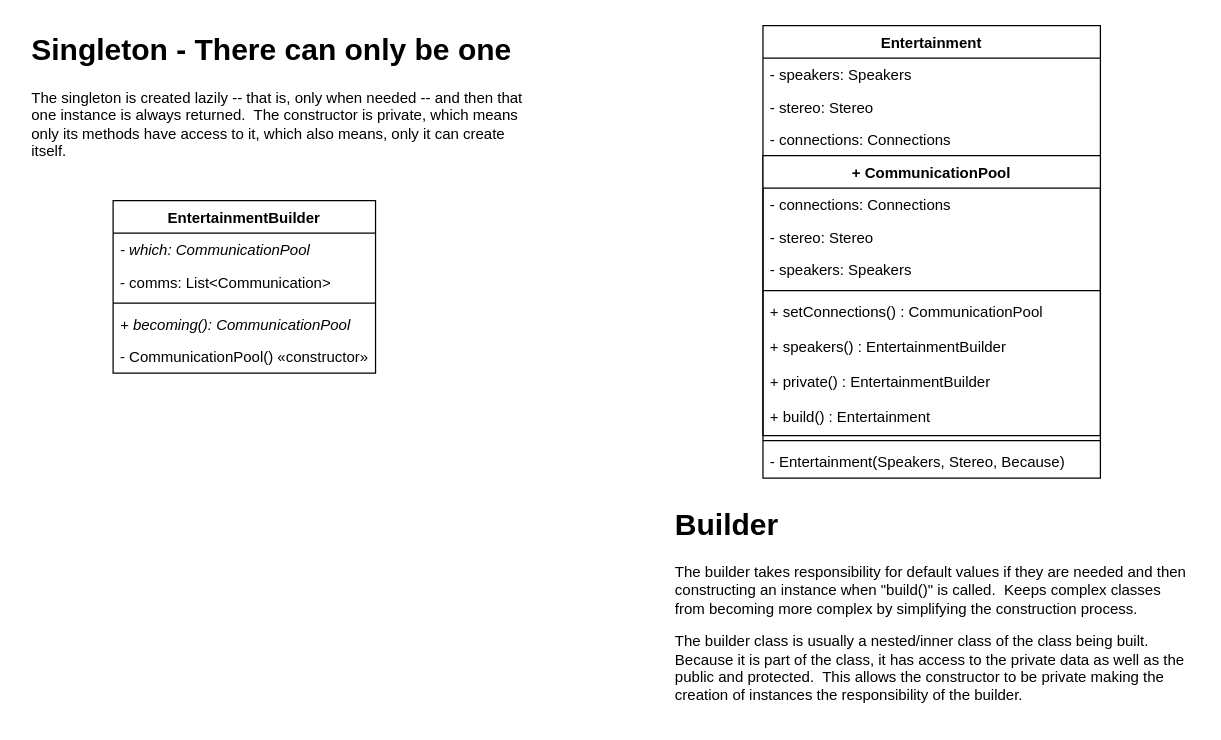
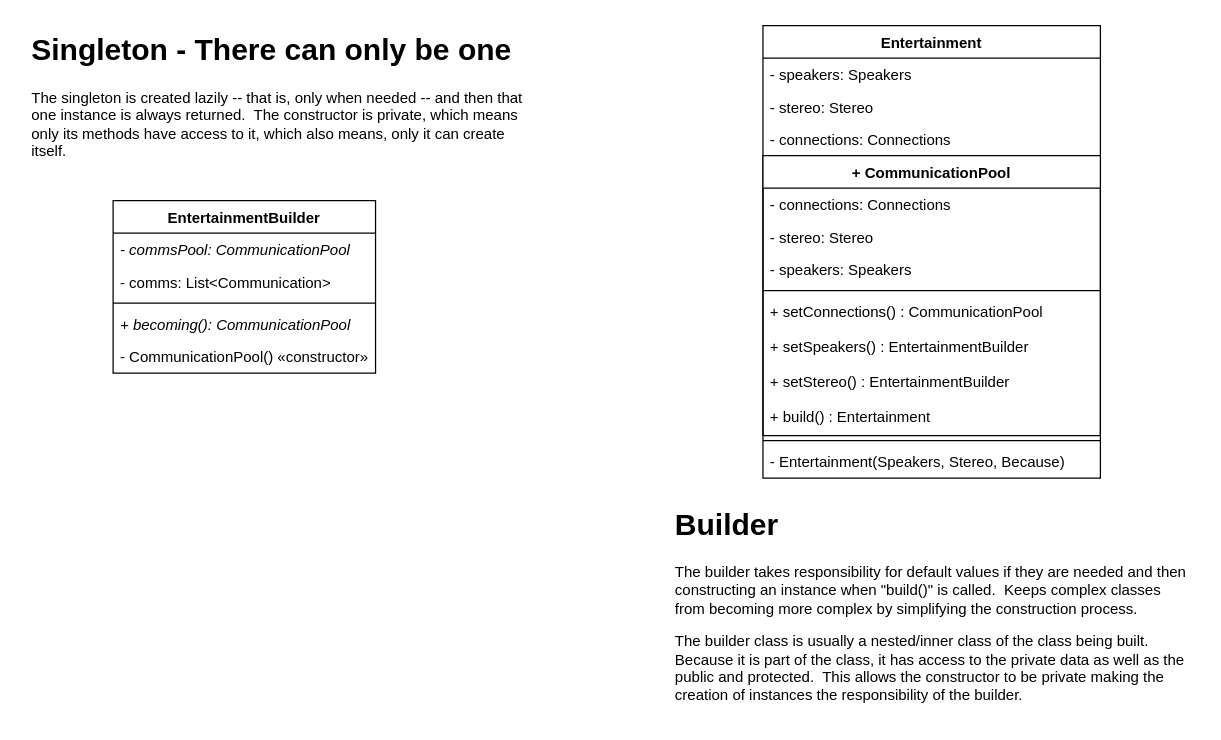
  <mxCell id="0" />
  <mxCell id="1" parent="0" />
  <mxCell id="2" value="EntertainmentBuilder" style="swimlane;fontStyle=1;align=center;verticalAlign=top;childLayout=stackLayout;horizontal=1;startSize=26;horizontalStack=0;resizeParent=1;resizeParentMax=0;resizeLast=0;collapsible=1;marginBottom=0;" vertex="1" parent="1"><mxGeometry x="90" y="160" width="210" height="138" as="geometry" /></mxCell>
- <mxCell id="3" value="- which: CommunicationPool" style="text;strokeColor=none;fillColor=none;align=left;verticalAlign=top;spacingLeft=4;spacingRight=4;overflow=hidden;rotatable=0;points=[[0,0.5],[1,0.5]];portConstraint=eastwest;fontStyle=2" vertex="1" parent="2"><mxGeometry y="26" width="210" height="26" as="geometry" /></mxCell>
+ <mxCell id="3" value="- commsPool: CommunicationPool" style="text;strokeColor=none;fillColor=none;align=left;verticalAlign=top;spacingLeft=4;spacingRight=4;overflow=hidden;rotatable=0;points=[[0,0.5],[1,0.5]];portConstraint=eastwest;fontStyle=2" vertex="1" parent="2"><mxGeometry y="26" width="210" height="26" as="geometry" /></mxCell>
  <mxCell id="4" value="- comms: List&lt;Communication&gt;" style="text;strokeColor=none;fillColor=none;align=left;verticalAlign=top;spacingLeft=4;spacingRight=4;overflow=hidden;rotatable=0;points=[[0,0.5],[1,0.5]];portConstraint=eastwest;" vertex="1" parent="2"><mxGeometry y="52" width="210" height="26" as="geometry" /></mxCell>
  <mxCell id="5" value="" style="line;strokeWidth=1;fillColor=none;align=left;verticalAlign=middle;spacingTop=-1;spacingLeft=3;spacingRight=3;rotatable=0;labelPosition=right;points=[];portConstraint=eastwest;" vertex="1" parent="2"><mxGeometry y="78" width="210" height="8" as="geometry" /></mxCell>
  <mxCell id="6" value="+ becoming(): CommunicationPool" style="text;strokeColor=none;fillColor=none;align=left;verticalAlign=top;spacingLeft=4;spacingRight=4;overflow=hidden;rotatable=0;points=[[0,0.5],[1,0.5]];portConstraint=eastwest;fontStyle=2" vertex="1" parent="2"><mxGeometry y="86" width="210" height="26" as="geometry" /></mxCell>
  <mxCell id="7" value="- CommunicationPool() «constructor»" style="text;strokeColor=none;fillColor=none;align=left;verticalAlign=top;spacingLeft=4;spacingRight=4;overflow=hidden;rotatable=0;points=[[0,0.5],[1,0.5]];portConstraint=eastwest;fontStyle=0" vertex="1" parent="2"><mxGeometry y="112" width="210" height="26" as="geometry" /></mxCell>
  <mxCell id="8" value="Entertainment" style="swimlane;fontStyle=1;align=center;verticalAlign=top;childLayout=stackLayout;horizontal=1;startSize=26;horizontalStack=0;resizeParent=1;resizeParentMax=0;resizeLast=0;collapsible=1;marginBottom=0;" vertex="1" parent="1"><mxGeometry x="610" width="270" height="362" as="geometry" y="20" /></mxCell>
  <mxCell id="9" value="- speakers: Speakers" style="text;strokeColor=none;fillColor=none;align=left;verticalAlign=top;spacingLeft=4;spacingRight=4;overflow=hidden;rotatable=0;points=[[0,0.5],[1,0.5]];portConstraint=eastwest;" vertex="1" parent="8"><mxGeometry y="26" width="270" height="26" as="geometry" /></mxCell>
  <mxCell id="10" value="- stereo: Stereo" style="text;strokeColor=none;fillColor=none;align=left;verticalAlign=top;spacingLeft=4;spacingRight=4;overflow=hidden;rotatable=0;points=[[0,0.5],[1,0.5]];portConstraint=eastwest;" vertex="1" parent="8"><mxGeometry y="52" width="270" height="26" as="geometry" /></mxCell>
  <mxCell id="11" value="- connections: Connections" style="text;strokeColor=none;fillColor=none;align=left;verticalAlign=top;spacingLeft=4;spacingRight=4;overflow=hidden;rotatable=0;points=[[0,0.5],[1,0.5]];portConstraint=eastwest;" vertex="1" parent="8"><mxGeometry y="78" width="270" height="26" as="geometry" /></mxCell>
  <mxCell id="12" value="+ CommunicationPool" style="swimlane;fontStyle=1;align=center;verticalAlign=top;childLayout=stackLayout;horizontal=1;startSize=26;horizontalStack=0;resizeParent=1;resizeParentMax=0;resizeLast=0;collapsible=1;marginBottom=0;" vertex="1" parent="8"><mxGeometry y="104" width="270" height="224" as="geometry"><mxRectangle y="104" width="270" height="26" as="alternateBounds" /></mxGeometry></mxCell>
  <mxCell id="13" value="- connections: Connections" style="text;strokeColor=none;fillColor=none;align=left;verticalAlign=top;spacingLeft=4;spacingRight=4;overflow=hidden;rotatable=0;points=[[0,0.5],[1,0.5]];portConstraint=eastwest;" vertex="1" parent="12"><mxGeometry y="26" width="270" height="26" as="geometry" /></mxCell>
  <mxCell id="14" value="- stereo: Stereo" style="text;strokeColor=none;fillColor=none;align=left;verticalAlign=top;spacingLeft=4;spacingRight=4;overflow=hidden;rotatable=0;points=[[0,0.5],[1,0.5]];portConstraint=eastwest;" vertex="1" parent="12"><mxGeometry y="52" width="270" height="26" as="geometry" /></mxCell>
  <mxCell id="15" value="- speakers: Speakers" style="text;strokeColor=none;fillColor=none;align=left;verticalAlign=top;spacingLeft=4;spacingRight=4;overflow=hidden;rotatable=0;points=[[0,0.5],[1,0.5]];portConstraint=eastwest;" vertex="1" parent="12"><mxGeometry y="78" width="270" height="26" as="geometry" /></mxCell>
  <mxCell id="16" value="" style="line;strokeWidth=1;fillColor=none;align=left;verticalAlign=middle;spacingTop=-1;spacingLeft=3;spacingRight=3;rotatable=0;labelPosition=right;points=[];portConstraint=eastwest;" vertex="1" parent="12"><mxGeometry y="104" width="270" height="8" as="geometry" /></mxCell>
  <mxCell id="17" value="+ setConnections() : CommunicationPool" style="text;strokeColor=none;fillColor=none;align=left;verticalAlign=top;spacingLeft=4;spacingRight=4;overflow=hidden;rotatable=0;points=[[0,0.5],[1,0.5]];portConstraint=eastwest;fontStyle=0" vertex="1" parent="12"><mxGeometry y="112" width="270" height="28" as="geometry" /></mxCell>
- <mxCell id="18" value="+ speakers() : EntertainmentBuilder" style="text;strokeColor=none;fillColor=none;align=left;verticalAlign=top;spacingLeft=4;spacingRight=4;overflow=hidden;rotatable=0;points=[[0,0.5],[1,0.5]];portConstraint=eastwest;fontStyle=0" vertex="1" parent="12"><mxGeometry y="140" width="270" height="28" as="geometry" /></mxCell>
- <mxCell id="19" value="+ private() : EntertainmentBuilder" style="text;strokeColor=none;fillColor=none;align=left;verticalAlign=top;spacingLeft=4;spacingRight=4;overflow=hidden;rotatable=0;points=[[0,0.5],[1,0.5]];portConstraint=eastwest;fontStyle=0" vertex="1" parent="12"><mxGeometry y="168" width="270" height="28" as="geometry" /></mxCell>
+ <mxCell id="18" value="+ setSpeakers() : EntertainmentBuilder" style="text;strokeColor=none;fillColor=none;align=left;verticalAlign=top;spacingLeft=4;spacingRight=4;overflow=hidden;rotatable=0;points=[[0,0.5],[1,0.5]];portConstraint=eastwest;fontStyle=0" vertex="1" parent="12"><mxGeometry y="140" width="270" height="28" as="geometry" /></mxCell>
+ <mxCell id="19" value="+ setStereo() : EntertainmentBuilder" style="text;strokeColor=none;fillColor=none;align=left;verticalAlign=top;spacingLeft=4;spacingRight=4;overflow=hidden;rotatable=0;points=[[0,0.5],[1,0.5]];portConstraint=eastwest;fontStyle=0" vertex="1" parent="12"><mxGeometry y="168" width="270" height="28" as="geometry" /></mxCell>
  <mxCell id="20" value="+ build() : Entertainment" style="text;strokeColor=none;fillColor=none;align=left;verticalAlign=top;spacingLeft=4;spacingRight=4;overflow=hidden;rotatable=0;points=[[0,0.5],[1,0.5]];portConstraint=eastwest;fontStyle=0" vertex="1" parent="12"><mxGeometry y="196" width="270" height="28" as="geometry" /></mxCell>
  <mxCell id="21" value="" style="line;strokeWidth=1;fillColor=none;align=left;verticalAlign=middle;spacingTop=-1;spacingLeft=3;spacingRight=3;rotatable=0;labelPosition=right;points=[];portConstraint=eastwest;" vertex="1" parent="8"><mxGeometry y="328" width="270" height="8" as="geometry" /></mxCell>
  <mxCell id="22" value="- Entertainment(Speakers, Stereo, Because)" style="text;strokeColor=none;fillColor=none;align=left;verticalAlign=top;spacingLeft=4;spacingRight=4;overflow=hidden;rotatable=0;points=[[0,0.5],[1,0.5]];portConstraint=eastwest;fontStyle=0" vertex="1" parent="8"><mxGeometry y="336" width="270" height="26" as="geometry" /></mxCell>
  <mxCell id="23" value="&lt;h1&gt;Singleton - There can only be one&lt;/h1&gt;&lt;p&gt;The singleton is created lazily -- that is, only when needed -- and then that one instance is always returned.&amp;nbsp; The constructor is private, which means only its methods have access to it, which also means, only it can create itself.&lt;/p&gt;" style="text;html=1;strokeColor=none;fillColor=none;spacing=5;spacingTop=-20;whiteSpace=wrap;overflow=hidden;rounded=0;" vertex="1" parent="1"><mxGeometry width="410" height="110" as="geometry" x="20" y="20" /></mxCell>
  <mxCell id="24" value="&lt;h1&gt;Builder&lt;/h1&gt;&lt;p&gt;The builder takes responsibility for default values if they are needed and then constructing an instance when &quot;build()&quot; is called.&amp;nbsp; Keeps complex classes from becoming more complex by simplifying the construction process.&lt;/p&gt;&lt;p&gt;The builder class is usually a nested/inner class of the class being built.&amp;nbsp; Because it is part of the class, it has access to the private data as well as the public and protected.&amp;nbsp; This allows the constructor to be private making the creation of instances the responsibility of the builder.&lt;/p&gt;" style="text;html=1;strokeColor=none;fillColor=none;spacing=5;spacingTop=-20;whiteSpace=wrap;overflow=hidden;rounded=0;" vertex="1" parent="1"><mxGeometry x="535" y="400" width="420" height="170" as="geometry" /></mxCell>
